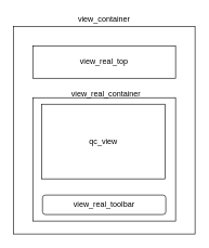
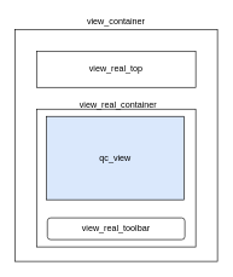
  <mxCell id="0" />
  <mxCell id="1" parent="0" />
  <mxCell id="2" value="" style="rounded=0;whiteSpace=wrap;html=1;" parent="1" vertex="1"><mxGeometry x="20" y="40" width="280" height="320" as="geometry" /></mxCell>
  <mxCell id="3" value="view_real_top" style="rounded=0;whiteSpace=wrap;html=1;" parent="1" vertex="1"><mxGeometry x="50" y="70" width="220" height="50" as="geometry" /></mxCell>
  <mxCell id="4" value="" style="rounded=0;whiteSpace=wrap;html=1;" parent="1" vertex="1"><mxGeometry x="50" y="150" width="220" height="190" as="geometry" /></mxCell>
  <mxCell id="5" value="view_real_toolbar" style="whiteSpace=wrap;html=1;rounded=1;" parent="1" vertex="1"><mxGeometry x="65" y="300" width="190" height="30" as="geometry" /></mxCell>
  <mxCell id="6" value="view_real_container" style="text;html=1;strokeColor=none;fillColor=none;align=center;verticalAlign=middle;whiteSpace=wrap;rounded=0;" vertex="1" parent="1"><mxGeometry x="143" y="135" width="40" height="20" as="geometry" /></mxCell>
  <mxCell id="7" value="view_container" style="text;html=1;strokeColor=none;fillColor=none;align=center;verticalAlign=middle;whiteSpace=wrap;rounded=0;" vertex="1" parent="1"><mxGeometry x="140" y="20" width="40" height="20" as="geometry" /></mxCell>
- <mxCell id="8" value="qc_view" style="rounded=0;whiteSpace=wrap;html=1;" vertex="1" parent="1"><mxGeometry x="64" y="160" width="190" height="115" as="geometry" /></mxCell>
+ <mxCell id="8" value="qc_view" style="rounded=0;whiteSpace=wrap;html=1;fillColor=#dae8fc;" vertex="1" parent="1"><mxGeometry x="64" y="160" width="190" height="115" as="geometry" /></mxCell>
